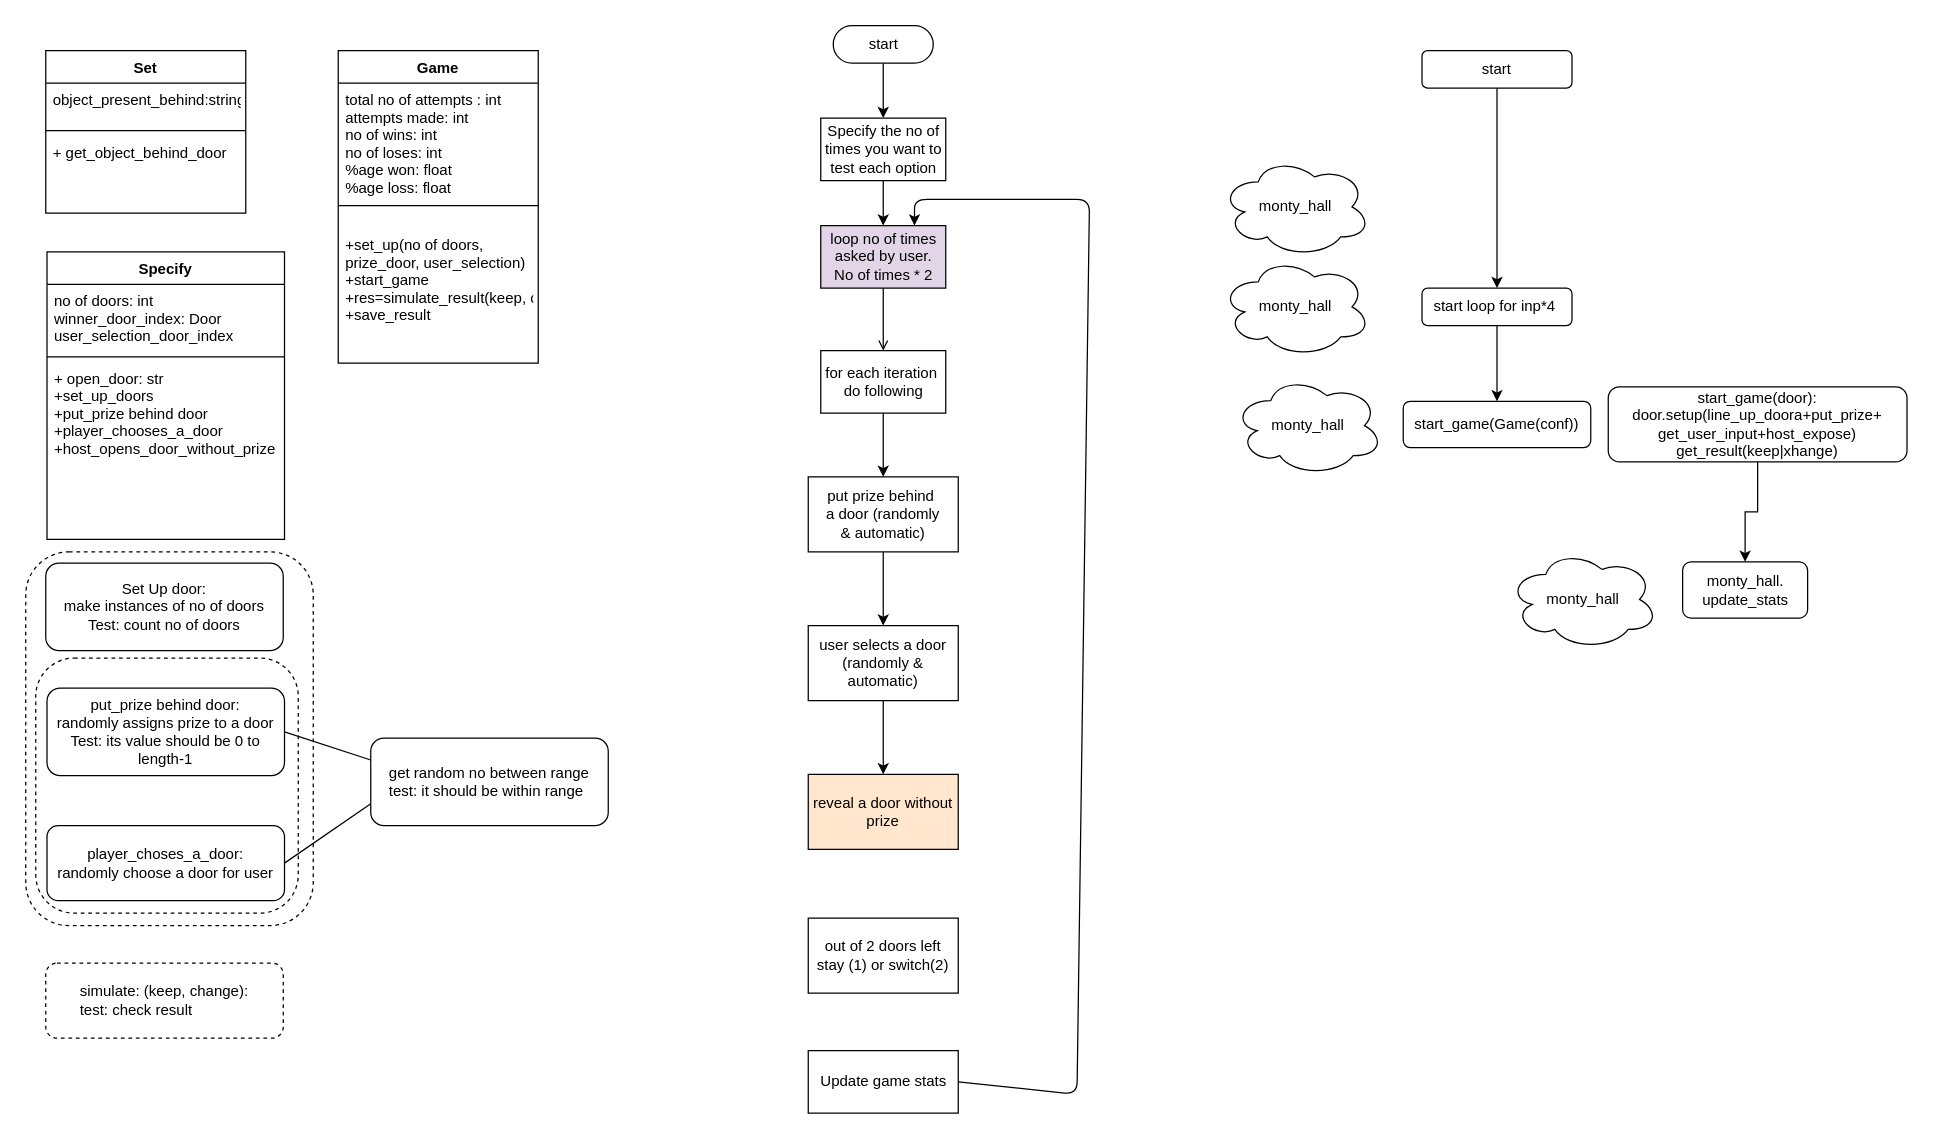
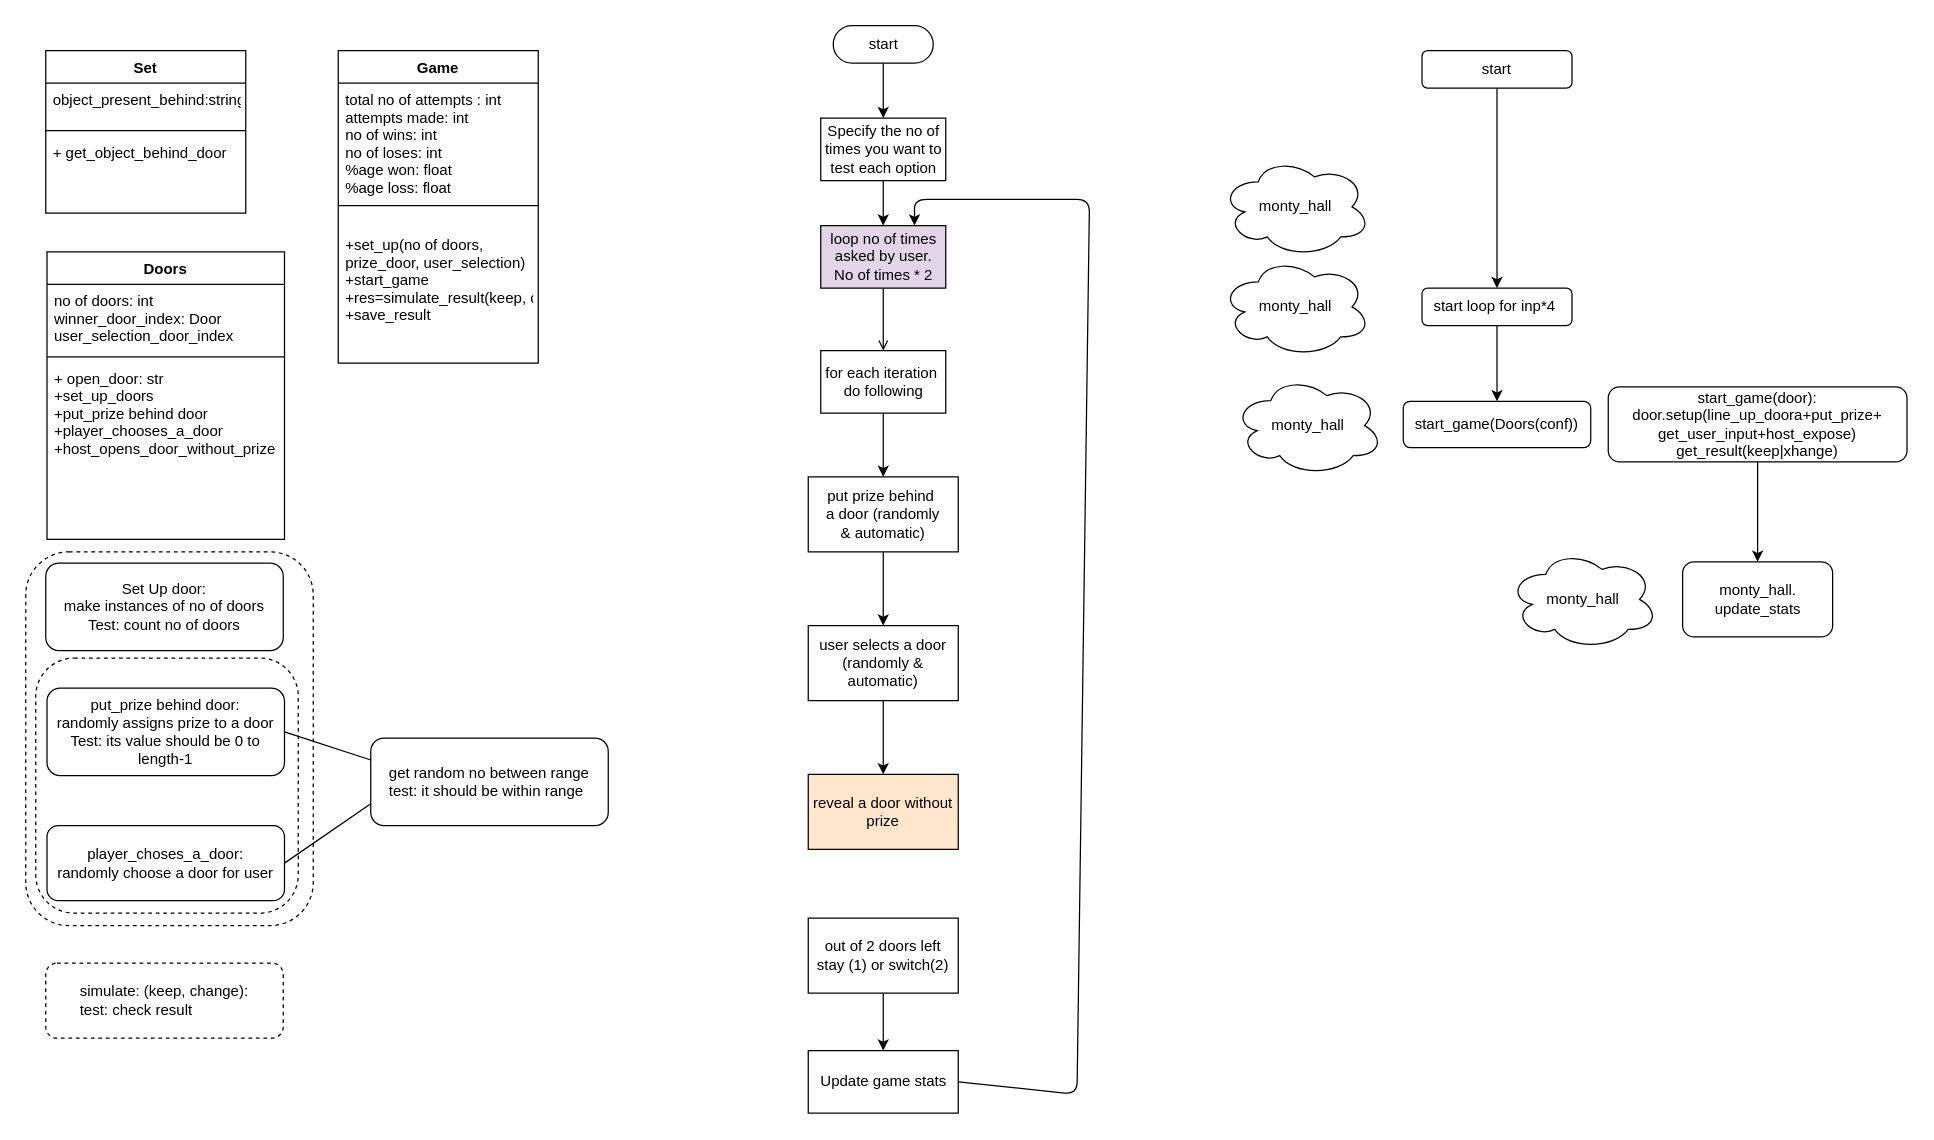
  <mxCell id="0" />
  <mxCell id="1" parent="0" />
  <mxCell id="2" value="&lt;p&gt;&lt;br&gt;&lt;/p&gt;" style="rounded=1;whiteSpace=wrap;html=1;dashed=1;" parent="1" vertex="1"><mxGeometry x="20" y="441" width="230" height="299" as="geometry" /></mxCell>
  <mxCell id="3" value="Set" style="swimlane;fontStyle=1;align=center;verticalAlign=top;childLayout=stackLayout;horizontal=1;startSize=26;horizontalStack=0;resizeParent=1;resizeParentMax=0;resizeLast=0;collapsible=1;marginBottom=0;" parent="1" vertex="1"><mxGeometry x="36" y="40" width="160" height="130" as="geometry" /></mxCell>
  <mxCell id="4" value="object_present_behind:string" style="text;strokeColor=none;fillColor=none;align=left;verticalAlign=top;spacingLeft=4;spacingRight=4;overflow=hidden;rotatable=0;points=[[0,0.5],[1,0.5]];portConstraint=eastwest;" parent="3" vertex="1"><mxGeometry y="26" width="160" height="34" as="geometry" /></mxCell>
  <mxCell id="5" value="" style="line;strokeWidth=1;fillColor=none;align=left;verticalAlign=middle;spacingTop=-1;spacingLeft=3;spacingRight=3;rotatable=0;labelPosition=right;points=[];portConstraint=eastwest;" parent="3" vertex="1"><mxGeometry y="60" width="160" height="8" as="geometry" /></mxCell>
  <mxCell id="6" value="+ get_object_behind_door" style="text;strokeColor=none;fillColor=none;align=left;verticalAlign=top;spacingLeft=4;spacingRight=4;overflow=hidden;rotatable=0;points=[[0,0.5],[1,0.5]];portConstraint=eastwest;" parent="3" vertex="1"><mxGeometry y="68" width="160" height="62" as="geometry" /></mxCell>
  <mxCell id="7" value="Game" style="swimlane;fontStyle=1;align=center;verticalAlign=top;childLayout=stackLayout;horizontal=1;startSize=26;horizontalStack=0;resizeParent=1;resizeParentMax=0;resizeLast=0;collapsible=1;marginBottom=0;" parent="1" vertex="1"><mxGeometry x="270" y="40" width="160" height="250" as="geometry" /></mxCell>
  <mxCell id="8" value="total no of attempts : int&#10;attempts made: int&#10;no of wins: int&#10;no of loses: int&#10;%age won: float&#10;%age loss: float&#10;&#10;" style="text;strokeColor=none;fillColor=none;align=left;verticalAlign=top;spacingLeft=4;spacingRight=4;overflow=hidden;rotatable=0;points=[[0,0.5],[1,0.5]];portConstraint=eastwest;" parent="7" vertex="1"><mxGeometry y="26" width="160" height="94" as="geometry" /></mxCell>
  <mxCell id="9" value="" style="line;strokeWidth=1;fillColor=none;align=left;verticalAlign=middle;spacingTop=-1;spacingLeft=3;spacingRight=3;rotatable=0;labelPosition=right;points=[];portConstraint=eastwest;" parent="7" vertex="1"><mxGeometry y="120" width="160" height="8" as="geometry" /></mxCell>
  <mxCell id="10" value="&#10;+set_up(no of doors, &#10;prize_door, user_selection)&#10;+start_game&#10;+res=simulate_result(keep, change)&#10;+save_result" style="text;strokeColor=none;fillColor=none;align=left;verticalAlign=top;spacingLeft=4;spacingRight=4;overflow=hidden;rotatable=0;points=[[0,0.5],[1,0.5]];portConstraint=eastwest;" parent="7" vertex="1"><mxGeometry y="128" width="160" height="122" as="geometry" /></mxCell>
- <mxCell id="11" value="Specify&#10;" style="swimlane;fontStyle=1;align=center;verticalAlign=top;childLayout=stackLayout;horizontal=1;startSize=26;horizontalStack=0;resizeParent=1;resizeParentMax=0;resizeLast=0;collapsible=1;marginBottom=0;" parent="1" vertex="1"><mxGeometry x="37" y="201" width="190" height="230" as="geometry" /></mxCell>
+ <mxCell id="11" value="Doors&#10;" style="swimlane;fontStyle=1;align=center;verticalAlign=top;childLayout=stackLayout;horizontal=1;startSize=26;horizontalStack=0;resizeParent=1;resizeParentMax=0;resizeLast=0;collapsible=1;marginBottom=0;" parent="1" vertex="1"><mxGeometry x="37" y="201" width="190" height="230" as="geometry" /></mxCell>
  <mxCell id="12" value="no of doors: int&#10;winner_door_index: Door&#10;user_selection_door_index" style="text;strokeColor=none;fillColor=none;align=left;verticalAlign=top;spacingLeft=4;spacingRight=4;overflow=hidden;rotatable=0;points=[[0,0.5],[1,0.5]];portConstraint=eastwest;" parent="11" vertex="1"><mxGeometry y="26" width="190" height="54" as="geometry" /></mxCell>
  <mxCell id="13" value="" style="line;strokeWidth=1;fillColor=none;align=left;verticalAlign=middle;spacingTop=-1;spacingLeft=3;spacingRight=3;rotatable=0;labelPosition=right;points=[];portConstraint=eastwest;" parent="11" vertex="1"><mxGeometry y="80" width="190" height="8" as="geometry" /></mxCell>
  <mxCell id="14" value="+ open_door: str&#10;+set_up_doors&#10;+put_prize behind door&#10;+player_chooses_a_door&#10;+host_opens_door_without_prize&#10;" style="text;strokeColor=none;fillColor=none;align=left;verticalAlign=top;spacingLeft=4;spacingRight=4;overflow=hidden;rotatable=0;points=[[0,0.5],[1,0.5]];portConstraint=eastwest;" parent="11" vertex="1"><mxGeometry y="88" width="190" height="142" as="geometry" /></mxCell>
  <mxCell id="15" value="" style="edgeStyle=orthogonalEdgeStyle;rounded=0;orthogonalLoop=1;jettySize=auto;html=1;" parent="1" source="16" target="18" edge="1"><mxGeometry relative="1" as="geometry" /></mxCell>
  <mxCell id="16" value="start" style="html=1;dashed=0;whitespace=wrap;shape=mxgraph.dfd.start" parent="1" vertex="1"><mxGeometry x="666" y="20" width="80" height="30" as="geometry" /></mxCell>
  <mxCell id="17" value="" style="edgeStyle=orthogonalEdgeStyle;rounded=0;orthogonalLoop=1;jettySize=auto;html=1;" parent="1" source="18" target="20" edge="1"><mxGeometry relative="1" as="geometry" /></mxCell>
  <mxCell id="18" value="Specify the no of &lt;br&gt;times&amp;nbsp;you want&amp;nbsp;to &lt;br&gt;test&amp;nbsp;each option" style="html=1;dashed=0;whitespace=wrap;" parent="1" vertex="1"><mxGeometry x="656" y="94" width="100" height="50" as="geometry" /></mxCell>
  <mxCell id="19" value="" style="edgeStyle=orthogonalEdgeStyle;rounded=0;orthogonalLoop=1;jettySize=auto;html=1;endArrow=open;" parent="1" source="20" target="22" edge="1"><mxGeometry relative="1" as="geometry" /></mxCell>
  <mxCell id="20" value="loop no of times&lt;br&gt;asked by user.&lt;br&gt;No of times * 2" style="html=1;dashed=0;whitespace=wrap;fillColor=#e1d5e7;" parent="1" vertex="1"><mxGeometry x="656" y="180" width="100" height="50" as="geometry" /></mxCell>
  <mxCell id="21" value="" style="edgeStyle=orthogonalEdgeStyle;rounded=0;orthogonalLoop=1;jettySize=auto;html=1;" parent="1" source="22" target="24" edge="1"><mxGeometry relative="1" as="geometry" /></mxCell>
  <mxCell id="22" value="for each iteration&amp;nbsp;&lt;br&gt;do following" style="html=1;dashed=0;whitespace=wrap;" parent="1" vertex="1"><mxGeometry x="656" y="280" width="100" height="50" as="geometry" /></mxCell>
  <mxCell id="23" value="" style="edgeStyle=orthogonalEdgeStyle;rounded=0;orthogonalLoop=1;jettySize=auto;html=1;" parent="1" source="24" target="26" edge="1"><mxGeometry relative="1" as="geometry" /></mxCell>
  <mxCell id="24" value="put prize behind&amp;nbsp;&lt;br&gt;a door (randomly&lt;br&gt;&amp;amp; automatic)" style="whiteSpace=wrap;html=1;dashed=0;" parent="1" vertex="1"><mxGeometry x="646" y="381" width="120" height="60" as="geometry" /></mxCell>
  <mxCell id="25" value="" style="edgeStyle=orthogonalEdgeStyle;rounded=0;orthogonalLoop=1;jettySize=auto;html=1;" parent="1" source="26" target="27" edge="1"><mxGeometry relative="1" as="geometry" /></mxCell>
  <mxCell id="26" value="user selects a door&lt;br&gt;(randomly &amp;amp; automatic)" style="whiteSpace=wrap;html=1;dashed=0;" parent="1" vertex="1"><mxGeometry x="646" y="500" width="120" height="60" as="geometry" /></mxCell>
  <mxCell id="27" value="reveal a door without&lt;br&gt;prize" style="whiteSpace=wrap;html=1;dashed=0;fillColor=#ffe6cc;" parent="1" vertex="1"><mxGeometry x="646" y="619" width="120" height="60" as="geometry" /></mxCell>
+ <mxCell id="28" value="" style="edgeStyle=orthogonalEdgeStyle;rounded=0;orthogonalLoop=1;jettySize=auto;html=1;" parent="1" source="29" target="30" edge="1"><mxGeometry relative="1" as="geometry" /></mxCell>
  <mxCell id="29" value="out of 2 doors left&lt;br&gt;stay (1) or switch(2)" style="whiteSpace=wrap;html=1;dashed=0;" parent="1" vertex="1"><mxGeometry x="646" y="734" width="120" height="60" as="geometry" /></mxCell>
  <mxCell id="30" value="Update game stats" style="html=1;dashed=0;whitespace=wrap;" parent="1" vertex="1"><mxGeometry x="646" y="840" width="120" height="50" as="geometry" /></mxCell>
  <mxCell id="31" value="" style="endArrow=classic;html=1;exitX=1;exitY=0.5;exitDx=0;exitDy=0;entryX=0.75;entryY=0;entryDx=0;entryDy=0;" parent="1" source="30" target="20" edge="1"><mxGeometry width="50" height="50" relative="1" as="geometry"><mxPoint x="771" y="794" as="sourcePoint" /><mxPoint x="746" y="178" as="targetPoint" /><Array as="points"><mxPoint x="861" y="875" /><mxPoint x="871" y="159" /><mxPoint x="731" y="159" /></Array></mxGeometry></mxCell>
  <mxCell id="32" value="Set Up door:&lt;br&gt;make instances of no of doors&lt;br&gt;Test: count no of doors" style="rounded=1;whiteSpace=wrap;html=1;" parent="1" vertex="1"><mxGeometry x="36" y="450" width="190" height="70" as="geometry" /></mxCell>
  <mxCell id="33" value="&lt;div style=&quot;text-align: left&quot;&gt;&lt;span&gt;simulate: (keep, change):&lt;/span&gt;&lt;/div&gt;&lt;div style=&quot;text-align: left&quot;&gt;&lt;span&gt;test: check result&lt;/span&gt;&lt;/div&gt;" style="rounded=1;whiteSpace=wrap;html=1;dashed=1;" parent="1" vertex="1"><mxGeometry x="36" y="770" width="190" height="60" as="geometry" /></mxCell>
  <mxCell id="34" value="&lt;p&gt;&lt;br&gt;&lt;/p&gt;" style="rounded=1;whiteSpace=wrap;html=1;dashed=1;" parent="1" vertex="1"><mxGeometry x="28" y="526" width="210" height="204" as="geometry" /></mxCell>
  <mxCell id="35" value="&lt;span style=&quot;text-align: left&quot;&gt;put_prize behind door&lt;/span&gt;:&lt;br&gt;randomly assigns prize to a door&lt;br&gt;Test: its value should be 0 to length-1" style="rounded=1;whiteSpace=wrap;html=1;" parent="1" vertex="1"><mxGeometry x="37" y="550" width="190" height="70" as="geometry" /></mxCell>
  <mxCell id="36" value="&lt;span style=&quot;text-align: left&quot;&gt;player_choses_a_door&lt;/span&gt;:&lt;br&gt;randomly choose a door for user" style="rounded=1;whiteSpace=wrap;html=1;" parent="1" vertex="1"><mxGeometry x="37" y="660" width="190" height="60" as="geometry" /></mxCell>
  <mxCell id="37" value="&lt;div style=&quot;text-align: left&quot;&gt;&lt;span&gt;get random no between range&lt;/span&gt;&lt;/div&gt;&lt;div style=&quot;text-align: left&quot;&gt;&lt;span&gt;test: it should be within range&lt;/span&gt;&lt;/div&gt;" style="rounded=1;whiteSpace=wrap;html=1;" parent="1" vertex="1"><mxGeometry x="296" y="590" width="190" height="70" as="geometry" /></mxCell>
  <mxCell id="38" value="" style="endArrow=none;html=1;entryX=0;entryY=0.25;entryDx=0;entryDy=0;exitX=1;exitY=0.5;exitDx=0;exitDy=0;" parent="1" source="35" target="37" edge="1"><mxGeometry width="50" height="50" relative="1" as="geometry"><mxPoint x="266" y="560" as="sourcePoint" /><mxPoint x="316" y="510" as="targetPoint" /></mxGeometry></mxCell>
  <mxCell id="39" value="" style="endArrow=none;html=1;entryX=0;entryY=0.75;entryDx=0;entryDy=0;exitX=1;exitY=0.5;exitDx=0;exitDy=0;" parent="1" source="36" target="37" edge="1"><mxGeometry width="50" height="50" relative="1" as="geometry"><mxPoint x="256" y="720" as="sourcePoint" /><mxPoint x="306" y="670" as="targetPoint" /></mxGeometry></mxCell>
  <mxCell id="40" value="" style="edgeStyle=orthogonalEdgeStyle;rounded=0;orthogonalLoop=1;jettySize=auto;html=1;entryX=0.5;entryY=0;entryDx=0;entryDy=0;" edge="1" parent="1" source="41" target="44"><mxGeometry relative="1" as="geometry"><mxPoint x="1197" y="135" as="targetPoint" /></mxGeometry></mxCell>
  <mxCell id="41" value="start" style="rounded=1;whiteSpace=wrap;html=1;" vertex="1" parent="1"><mxGeometry x="1137" y="40" width="120" height="30" as="geometry" /></mxCell>
  <mxCell id="42" value="monty_hall" style="ellipse;shape=cloud;whiteSpace=wrap;html=1;" vertex="1" parent="1"><mxGeometry x="976" y="125" width="120" height="80" as="geometry" /></mxCell>
  <mxCell id="43" value="" style="edgeStyle=orthogonalEdgeStyle;rounded=0;orthogonalLoop=1;jettySize=auto;html=1;entryX=0.5;entryY=0;entryDx=0;entryDy=0;" edge="1" parent="1" source="44" target="47"><mxGeometry relative="1" as="geometry"><mxPoint x="1197" y="310" as="targetPoint" /></mxGeometry></mxCell>
  <mxCell id="44" value="start loop for inp*4&amp;nbsp;" style="rounded=1;whiteSpace=wrap;html=1;" vertex="1" parent="1"><mxGeometry x="1137" y="230" width="120" height="30" as="geometry" /></mxCell>
  <mxCell id="45" value="monty_hall" style="ellipse;shape=cloud;whiteSpace=wrap;html=1;" vertex="1" parent="1"><mxGeometry x="976" y="205" width="120" height="80" as="geometry" /></mxCell>
  <mxCell id="46" value="monty_hall" style="ellipse;shape=cloud;whiteSpace=wrap;html=1;" vertex="1" parent="1"><mxGeometry x="986" y="300" width="120" height="80" as="geometry" /></mxCell>
- <mxCell id="47" value="start_game(Game(conf))" style="rounded=1;whiteSpace=wrap;html=1;" vertex="1" parent="1"><mxGeometry x="1122" y="320.5" width="150" height="37" as="geometry" /></mxCell>
+ <mxCell id="47" value="start_game(Doors(conf))" style="rounded=1;whiteSpace=wrap;html=1;" vertex="1" parent="1"><mxGeometry x="1122" y="320.5" width="150" height="37" as="geometry" /></mxCell>
  <mxCell id="48" value="" style="edgeStyle=orthogonalEdgeStyle;rounded=0;orthogonalLoop=1;jettySize=auto;html=1;" edge="1" parent="1" source="49" target="50"><mxGeometry relative="1" as="geometry" /></mxCell>
  <mxCell id="49" value="start_game(door):&lt;br&gt;door.setup(line_up_doora+put_prize+&lt;br&gt;get_user_input+host_expose)&lt;br&gt;get_result(keep|xhange)" style="rounded=1;whiteSpace=wrap;html=1;" vertex="1" parent="1"><mxGeometry x="1286" y="309" width="239" height="60" as="geometry" /></mxCell>
- <mxCell id="50" value="monty_hall.&lt;br&gt;update_stats" style="whiteSpace=wrap;html=1;rounded=1;" vertex="1" parent="1"><mxGeometry x="1345.5" y="449" width="100" height="45" as="geometry" /></mxCell>
+ <mxCell id="50" value="monty_hall.&lt;br&gt;update_stats" style="whiteSpace=wrap;html=1;rounded=1;" vertex="1" parent="1"><mxGeometry x="1345.5" y="449" width="120" height="60" as="geometry" /></mxCell>
  <mxCell id="51" value="monty_hall" style="ellipse;shape=cloud;whiteSpace=wrap;html=1;" vertex="1" parent="1"><mxGeometry x="1206" y="439" width="120" height="80" as="geometry" /></mxCell>
